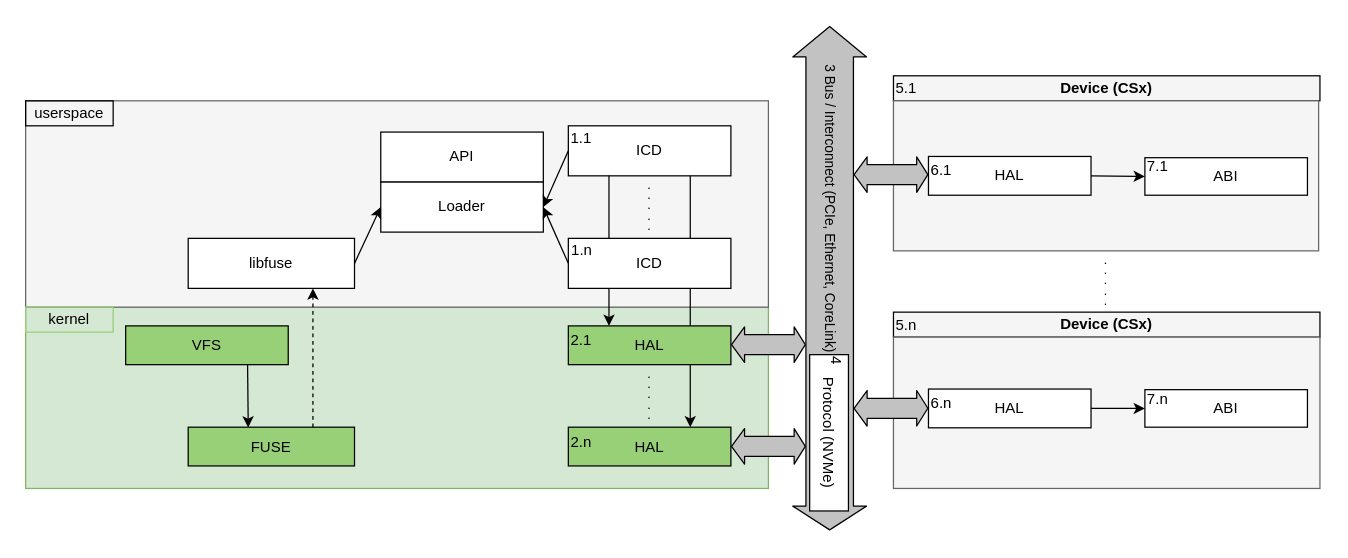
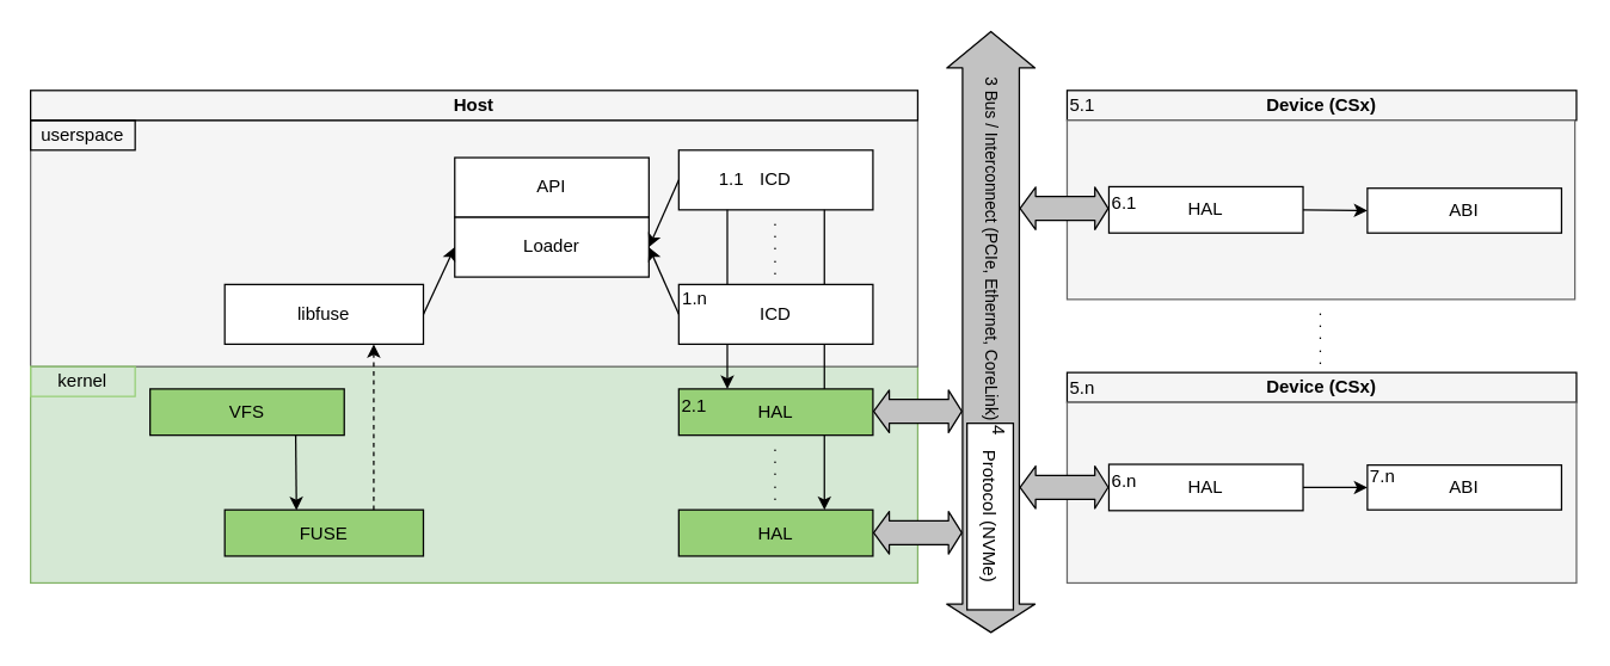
  <mxCell id="0" />
  <mxCell id="1" parent="0" />
  <mxCell id="2" value="" style="rounded=0;whiteSpace=wrap;html=1;fillColor=#d5e8d4;strokeColor=#82b366;" parent="1" vertex="1"><mxGeometry x="20" y="245" width="594" height="145" as="geometry" /></mxCell>
  <mxCell id="3" value="" style="rounded=0;whiteSpace=wrap;html=1;strokeColor=#666666;fontColor=#333333;fillColor=#F5F5F5;" parent="1" vertex="1"><mxGeometry x="20" y="80" width="594" height="165" as="geometry" /></mxCell>
  <mxCell id="4" value="" style="group" parent="1" vertex="1" connectable="0"><mxGeometry x="304" y="105" width="130" height="40" as="geometry" /></mxCell>
  <mxCell id="5" value="&lt;div&gt;API&lt;/div&gt;" style="rounded=0;whiteSpace=wrap;html=1;" parent="4" vertex="1"><mxGeometry width="130" height="40" as="geometry" /></mxCell>
  <mxCell id="6" value="" style="group" parent="1" vertex="1" connectable="0"><mxGeometry x="304" y="145" width="130" height="40" as="geometry" /></mxCell>
  <mxCell id="7" value="Loader" style="rounded=0;whiteSpace=wrap;html=1;" parent="6" vertex="1"><mxGeometry width="130" height="40" as="geometry" /></mxCell>
  <mxCell id="8" value="" style="group" parent="1" vertex="1" connectable="0"><mxGeometry x="454" y="100" width="130" height="40" as="geometry" /></mxCell>
  <mxCell id="9" value="ICD" style="rounded=0;whiteSpace=wrap;html=1;" parent="8" vertex="1"><mxGeometry width="130" height="40" as="geometry" /></mxCell>
- <mxCell id="10" value="&lt;div&gt;1.1&lt;/div&gt;" style="rounded=0;whiteSpace=wrap;html=1;labelBackgroundColor=none;strokeColor=none;fillColor=none;" parent="8" vertex="1"><mxGeometry width="20.8" height="20" as="geometry" /></mxCell>
+ <mxCell id="10" value="&lt;div&gt;1.1&lt;/div&gt;" style="rounded=0;whiteSpace=wrap;html=1;labelBackgroundColor=none;strokeColor=none;fillColor=none;" parent="8" vertex="1"><mxGeometry x="25" y="10" width="20.8" height="20" as="geometry" /></mxCell>
  <mxCell id="11" value="&lt;p style=&quot;line-height: 50%&quot;&gt;&lt;/p&gt;&lt;div&gt;.&lt;/div&gt;&lt;div&gt;.&lt;/div&gt;&lt;div&gt;.&lt;/div&gt;&lt;div&gt;.&lt;/div&gt;&lt;div&gt;.&lt;br&gt;&lt;/div&gt;&lt;p&gt;&lt;/p&gt;" style="text;html=1;strokeColor=none;fillColor=none;align=center;verticalAlign=middle;whiteSpace=wrap;rounded=0;dashed=1;fontSize=7;spacing=0;fontStyle=1" parent="1" vertex="1"><mxGeometry x="454" y="140" width="130" height="50" as="geometry" /></mxCell>
  <mxCell id="12" value="" style="endArrow=classic;html=1;fillColor=#ffffff;fontSize=10;exitX=0;exitY=0.5;exitDx=0;exitDy=0;entryX=1;entryY=0.5;entryDx=0;entryDy=0;" parent="1" source="23" target="7" edge="1"><mxGeometry width="50" height="50" relative="1" as="geometry"><mxPoint x="473" y="190" as="sourcePoint" /><mxPoint x="473" y="260" as="targetPoint" /><Array as="points" /></mxGeometry></mxCell>
  <mxCell id="13" value="" style="endArrow=classic;html=1;fillColor=#ffffff;fontSize=10;exitX=0;exitY=0.5;exitDx=0;exitDy=0;entryX=1;entryY=0.5;entryDx=0;entryDy=0;" parent="1" source="9" target="7" edge="1"><mxGeometry width="50" height="50" relative="1" as="geometry"><mxPoint x="464" y="190" as="sourcePoint" /><mxPoint x="384" y="140" as="targetPoint" /><Array as="points" /></mxGeometry></mxCell>
  <mxCell id="14" value="" style="endArrow=classic;html=1;fillColor=#ffffff;fontSize=10;exitX=0.25;exitY=0;exitDx=0;exitDy=0;entryX=0.25;entryY=0;entryDx=0;entryDy=0;" parent="1" source="11" target="20" edge="1"><mxGeometry width="50" height="50" relative="1" as="geometry"><mxPoint x="424" y="190" as="sourcePoint" /><mxPoint x="424" y="260" as="targetPoint" /><Array as="points" /></mxGeometry></mxCell>
  <mxCell id="15" value="" style="group" parent="1" vertex="1" connectable="0"><mxGeometry x="454" y="341" width="130" height="31" as="geometry" /></mxCell>
  <mxCell id="16" value="HAL" style="rounded=0;whiteSpace=wrap;html=1;fillColor=#97D077;" parent="15" vertex="1"><mxGeometry width="130" height="31" as="geometry" /></mxCell>
- <mxCell id="17" value="&lt;div&gt;2.n&lt;/div&gt;" style="rounded=0;whiteSpace=wrap;html=1;labelBackgroundColor=none;strokeColor=none;fillColor=none;" parent="15" vertex="1"><mxGeometry y="1.5" width="20.8" height="20" as="geometry" /></mxCell>
  <mxCell id="18" value="" style="endArrow=classic;html=1;fillColor=#ffffff;fontSize=10;exitX=0.75;exitY=0;exitDx=0;exitDy=0;entryX=0.75;entryY=0;entryDx=0;entryDy=0;" parent="1" source="11" target="16" edge="1"><mxGeometry width="50" height="50" relative="1" as="geometry"><mxPoint x="496.5" y="110" as="sourcePoint" /><mxPoint x="496.5" y="270" as="targetPoint" /><Array as="points" /></mxGeometry></mxCell>
  <mxCell id="19" value="" style="group" parent="1" vertex="1" connectable="0"><mxGeometry x="454" y="260" width="130" height="31" as="geometry" /></mxCell>
  <mxCell id="20" value="HAL" style="rounded=0;whiteSpace=wrap;html=1;fillColor=#97D077;" parent="19" vertex="1"><mxGeometry width="130" height="31" as="geometry" /></mxCell>
  <mxCell id="21" value="&lt;div&gt;2.1&lt;/div&gt;" style="rounded=0;whiteSpace=wrap;html=1;labelBackgroundColor=none;strokeColor=none;fillColor=none;" parent="19" vertex="1"><mxGeometry y="1.5" width="20.8" height="20" as="geometry" /></mxCell>
  <mxCell id="22" value="" style="group" parent="1" vertex="1" connectable="0"><mxGeometry x="454" y="190" width="130" height="40" as="geometry" /></mxCell>
  <mxCell id="23" value="ICD" style="rounded=0;whiteSpace=wrap;html=1;" parent="22" vertex="1"><mxGeometry width="130" height="40" as="geometry" /></mxCell>
  <mxCell id="24" value="1.n" style="rounded=0;whiteSpace=wrap;html=1;labelBackgroundColor=none;strokeColor=none;fillColor=none;" parent="22" vertex="1"><mxGeometry width="21.667" height="20" as="geometry" /></mxCell>
  <mxCell id="25" value="&lt;p style=&quot;line-height: 50%&quot;&gt;&lt;/p&gt;&lt;div&gt;.&lt;/div&gt;&lt;div&gt;.&lt;/div&gt;&lt;div&gt;.&lt;/div&gt;&lt;div&gt;.&lt;/div&gt;&lt;div&gt;.&lt;br&gt;&lt;/div&gt;&lt;p&gt;&lt;/p&gt;" style="text;html=1;strokeColor=none;fillColor=none;align=center;verticalAlign=middle;whiteSpace=wrap;rounded=0;dashed=1;fontSize=7;spacing=0;fontStyle=1" parent="1" vertex="1"><mxGeometry x="454" y="291" width="130" height="50" as="geometry" /></mxCell>
+ <mxCell id="26" value="Host" style="text;html=1;align=center;verticalAlign=middle;whiteSpace=wrap;rounded=0;strokeColor=#000000;fillColor=#F5F5F5;fontStyle=1" parent="1" vertex="1"><mxGeometry x="20" y="60" width="594" height="20" as="geometry" /></mxCell>
  <mxCell id="27" value="Device (CSx)" style="text;html=1;align=center;verticalAlign=middle;whiteSpace=wrap;rounded=0;strokeColor=#000000;fillColor=#F5F5F5;fontStyle=1" parent="1" vertex="1"><mxGeometry x="714" y="60" width="341.07" height="20" as="geometry" /></mxCell>
  <mxCell id="28" value="" style="shape=flexArrow;endArrow=classic;html=1;width=16;endSize=2.637;startArrow=block;fillColor=#C2C2C2;startSize=3.142;startWidth=11.402;endWidth=11.402;" parent="1" edge="1"><mxGeometry width="50" height="50" relative="1" as="geometry"><mxPoint x="584" y="275" as="sourcePoint" /><mxPoint x="644" y="275" as="targetPoint" /></mxGeometry></mxCell>
  <mxCell id="29" value="" style="shape=flexArrow;endArrow=classic;html=1;width=38;endSize=7.811;startArrow=block;fillColor=#C2C2C2;" parent="1" edge="1"><mxGeometry width="50" height="50" relative="1" as="geometry"><mxPoint x="663" y="423.63" as="sourcePoint" /><mxPoint x="663" y="20" as="targetPoint" /></mxGeometry></mxCell>
  <mxCell id="30" value="" style="shape=flexArrow;endArrow=classic;html=1;width=16;endSize=2.637;startArrow=block;fillColor=#C2C2C2;startSize=3.142;startWidth=11.402;endWidth=11.402;" parent="1" edge="1"><mxGeometry width="50" height="50" relative="1" as="geometry"><mxPoint x="584" y="356.33" as="sourcePoint" /><mxPoint x="644" y="356.33" as="targetPoint" /></mxGeometry></mxCell>
  <mxCell id="31" value="" style="rounded=0;whiteSpace=wrap;html=1;strokeColor=#666666;fontColor=#333333;fillColor=#F5F5F5;" parent="1" vertex="1"><mxGeometry x="714" y="80" width="340" height="120" as="geometry" /></mxCell>
  <mxCell id="32" value="&lt;div&gt;5.1&lt;/div&gt;" style="rounded=0;whiteSpace=wrap;html=1;labelBackgroundColor=none;strokeColor=none;fillColor=none;" parent="1" vertex="1"><mxGeometry x="714" y="60" width="20.8" height="20" as="geometry" /></mxCell>
  <mxCell id="33" value="&lt;p style=&quot;line-height: 50%&quot;&gt;&lt;/p&gt;&lt;div&gt;.&lt;/div&gt;&lt;div&gt;.&lt;/div&gt;&lt;div&gt;.&lt;/div&gt;&lt;div&gt;.&lt;/div&gt;&lt;div&gt;.&lt;br&gt;&lt;/div&gt;&lt;p&gt;&lt;/p&gt;" style="text;html=1;strokeColor=none;fillColor=none;align=center;verticalAlign=middle;whiteSpace=wrap;rounded=0;dashed=1;fontSize=7;spacing=0;fontStyle=1" parent="1" vertex="1"><mxGeometry x="819" y="200" width="130" height="50" as="geometry" /></mxCell>
  <mxCell id="34" value="Device (CSx)" style="text;html=1;align=center;verticalAlign=middle;whiteSpace=wrap;rounded=0;strokeColor=#000000;fillColor=#F5F5F5;fontStyle=1" parent="1" vertex="1"><mxGeometry x="714" y="249" width="341.07" height="20" as="geometry" /></mxCell>
  <mxCell id="35" value="" style="rounded=0;whiteSpace=wrap;html=1;strokeColor=#666666;fontColor=#333333;fillColor=#F5F5F5;" parent="1" vertex="1"><mxGeometry x="714" y="269" width="341.07" height="121" as="geometry" /></mxCell>
  <mxCell id="36" value="&lt;div&gt;5.n&lt;/div&gt;" style="rounded=0;whiteSpace=wrap;html=1;labelBackgroundColor=none;strokeColor=none;fillColor=none;" parent="1" vertex="1"><mxGeometry x="714" y="250" width="20.8" height="20" as="geometry" /></mxCell>
  <mxCell id="37" value="" style="group" parent="1" vertex="1" connectable="0"><mxGeometry x="915.07" y="311" width="130" height="30" as="geometry" /></mxCell>
  <mxCell id="38" value="&lt;div&gt;ABI&lt;/div&gt;" style="rounded=0;whiteSpace=wrap;html=1;" parent="37" vertex="1"><mxGeometry width="130" height="30" as="geometry" /></mxCell>
  <mxCell id="39" value="&lt;div&gt;7.n&lt;/div&gt;" style="rounded=0;whiteSpace=wrap;html=1;labelBackgroundColor=none;strokeColor=none;fillColor=none;" parent="37" vertex="1"><mxGeometry width="20.8" height="15" as="geometry" /></mxCell>
  <mxCell id="40" value="" style="group" parent="1" vertex="1" connectable="0"><mxGeometry x="742" y="310.5" width="130" height="31" as="geometry" /></mxCell>
  <mxCell id="41" value="HAL" style="rounded=0;whiteSpace=wrap;html=1;fillColor=#FFFFFF;" parent="40" vertex="1"><mxGeometry width="130" height="31" as="geometry" /></mxCell>
  <mxCell id="42" value="&lt;div&gt;6.n&lt;/div&gt;" style="rounded=0;whiteSpace=wrap;html=1;labelBackgroundColor=none;strokeColor=none;fillColor=none;" parent="40" vertex="1"><mxGeometry y="1.5" width="20.8" height="20" as="geometry" /></mxCell>
  <mxCell id="43" value="" style="group" parent="1" vertex="1" connectable="0"><mxGeometry x="915.07" y="125.5" width="130" height="30" as="geometry" /></mxCell>
  <mxCell id="44" value="&lt;div&gt;ABI&lt;/div&gt;" style="rounded=0;whiteSpace=wrap;html=1;" parent="43" vertex="1"><mxGeometry width="130" height="30" as="geometry" /></mxCell>
- <mxCell id="45" value="&lt;div&gt;7.1&lt;/div&gt;" style="rounded=0;whiteSpace=wrap;html=1;labelBackgroundColor=none;strokeColor=none;fillColor=none;" parent="43" vertex="1"><mxGeometry width="20.8" height="15" as="geometry" /></mxCell>
  <mxCell id="46" value="" style="group" parent="1" vertex="1" connectable="0"><mxGeometry x="742" y="124.5" width="130" height="31" as="geometry" /></mxCell>
  <mxCell id="47" value="HAL" style="rounded=0;whiteSpace=wrap;html=1;fillColor=#FFFFFF;" parent="46" vertex="1"><mxGeometry width="130" height="31" as="geometry" /></mxCell>
  <mxCell id="48" value="&lt;div&gt;6.1&lt;/div&gt;" style="rounded=0;whiteSpace=wrap;html=1;labelBackgroundColor=none;strokeColor=none;fillColor=none;" parent="46" vertex="1"><mxGeometry y="1.5" width="20.8" height="20" as="geometry" /></mxCell>
  <mxCell id="49" value="" style="shape=flexArrow;endArrow=classic;html=1;width=16;endSize=2.637;startArrow=block;fillColor=#C2C2C2;startSize=3.142;startWidth=11.402;endWidth=11.402;" parent="1" edge="1"><mxGeometry width="50" height="50" relative="1" as="geometry"><mxPoint x="682" y="325.88" as="sourcePoint" /><mxPoint x="742" y="325.88" as="targetPoint" /></mxGeometry></mxCell>
  <mxCell id="50" value="" style="shape=flexArrow;endArrow=classic;html=1;width=16;endSize=2.637;startArrow=block;fillColor=#C2C2C2;startSize=3.142;startWidth=11.402;endWidth=11.402;" parent="1" edge="1"><mxGeometry width="50" height="50" relative="1" as="geometry"><mxPoint x="682" y="139" as="sourcePoint" /><mxPoint x="742" y="139" as="targetPoint" /></mxGeometry></mxCell>
  <mxCell id="51" value="" style="endArrow=classic;html=1;fillColor=#ffffff;fontSize=10;exitX=1;exitY=0.5;exitDx=0;exitDy=0;entryX=0;entryY=1;entryDx=0;entryDy=0;" parent="1" source="41" target="39" edge="1"><mxGeometry width="50" height="50" relative="1" as="geometry"><mxPoint x="561.5" y="150" as="sourcePoint" /><mxPoint x="561.5" y="351" as="targetPoint" /><Array as="points" /></mxGeometry></mxCell>
  <mxCell id="52" value="" style="endArrow=classic;html=1;fillColor=#ffffff;fontSize=10;entryX=0;entryY=0.5;entryDx=0;entryDy=0;exitX=1;exitY=0.5;exitDx=0;exitDy=0;" parent="1" source="47" target="44" edge="1"><mxGeometry width="50" height="50" relative="1" as="geometry"><mxPoint x="899" y="163.17" as="sourcePoint" /><mxPoint x="953.07" y="185" as="targetPoint" /><Array as="points" /></mxGeometry></mxCell>
  <mxCell id="53" value="3 Bus / Interconnect (PCIe, Ethernet, CoreLink)" style="edgeLabel;html=1;align=center;verticalAlign=middle;resizable=0;points=[];labelBackgroundColor=none;rotation=90;" parent="1" vertex="1" connectable="0"><mxGeometry x="664.005" y="164.996" as="geometry" /></mxCell>
  <mxCell id="54" value="Protocol (NVMe)" style="rounded=0;whiteSpace=wrap;html=1;rotation=90;" parent="1" vertex="1"><mxGeometry x="600" y="330" width="125" height="31" as="geometry" /></mxCell>
  <mxCell id="55" value="4" style="rounded=0;whiteSpace=wrap;html=1;labelBackgroundColor=none;strokeColor=none;fillColor=none;rotation=90;" parent="1" vertex="1"><mxGeometry x="664.54" y="280" width="8.929" height="15" as="geometry" /></mxCell>
  <mxCell id="56" value="userspace" style="text;html=1;fillColor=none;align=center;verticalAlign=middle;whiteSpace=wrap;rounded=0;strokeColor=#000000;" parent="1" vertex="1"><mxGeometry x="20" y="80" width="70" height="20" as="geometry" /></mxCell>
  <mxCell id="57" value="kernel" style="text;html=1;fillColor=none;align=center;verticalAlign=middle;whiteSpace=wrap;rounded=0;strokeColor=#97D077;" parent="1" vertex="1"><mxGeometry x="20" y="245" width="70" height="20" as="geometry" /></mxCell>
  <mxCell id="58" value="" style="group" vertex="1" connectable="0" parent="1"><mxGeometry x="150" y="190" width="133" height="40" as="geometry" /></mxCell>
  <mxCell id="59" value="libfuse" style="rounded=0;whiteSpace=wrap;html=1;" vertex="1" parent="58"><mxGeometry width="133" height="40" as="geometry" /></mxCell>
  <mxCell id="60" value="" style="group" vertex="1" connectable="0" parent="1"><mxGeometry x="100" y="260" width="130" height="31" as="geometry" /></mxCell>
  <mxCell id="61" value="VFS" style="rounded=0;whiteSpace=wrap;html=1;fillColor=#97D077;" vertex="1" parent="60"><mxGeometry width="130" height="31" as="geometry" /></mxCell>
  <mxCell id="62" value="" style="group" vertex="1" connectable="0" parent="1"><mxGeometry x="150" y="341" width="133" height="31" as="geometry" /></mxCell>
  <mxCell id="63" value="FUSE" style="rounded=0;whiteSpace=wrap;html=1;fillColor=#97D077;" vertex="1" parent="62"><mxGeometry width="133" height="31" as="geometry" /></mxCell>
  <mxCell id="64" value="" style="endArrow=classic;html=1;fillColor=#ffffff;fontSize=10;exitX=0.75;exitY=1;exitDx=0;exitDy=0;entryX=0.361;entryY=0.008;entryDx=0;entryDy=0;entryPerimeter=0;" edge="1" parent="1" source="61" target="63"><mxGeometry width="50" height="50" relative="1" as="geometry"><mxPoint x="55.5" y="241" as="sourcePoint" /><mxPoint x="183" y="342" as="targetPoint" /><Array as="points" /></mxGeometry></mxCell>
  <mxCell id="65" value="" style="endArrow=classic;html=1;fillColor=#ffffff;fontSize=10;exitX=0.75;exitY=0;exitDx=0;exitDy=0;entryX=0.75;entryY=1;entryDx=0;entryDy=0;dashed=1;" edge="1" parent="1" source="63" target="59"><mxGeometry width="50" height="50" relative="1" as="geometry"><mxPoint x="90" y="331" as="sourcePoint" /><mxPoint x="223" y="331" as="targetPoint" /><Array as="points" /></mxGeometry></mxCell>
  <mxCell id="66" value="" style="endArrow=classic;html=1;fillColor=#ffffff;fontSize=10;exitX=1;exitY=0.5;exitDx=0;exitDy=0;entryX=0;entryY=0.5;entryDx=0;entryDy=0;" edge="1" parent="1" source="59" target="7"><mxGeometry width="50" height="50" relative="1" as="geometry"><mxPoint x="464" y="220" as="sourcePoint" /><mxPoint x="444" y="175" as="targetPoint" /><Array as="points" /></mxGeometry></mxCell>
